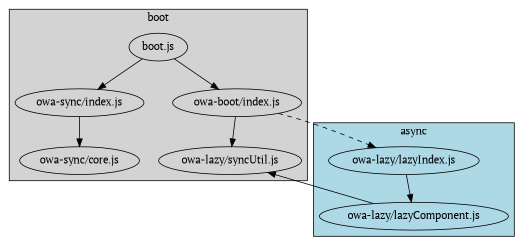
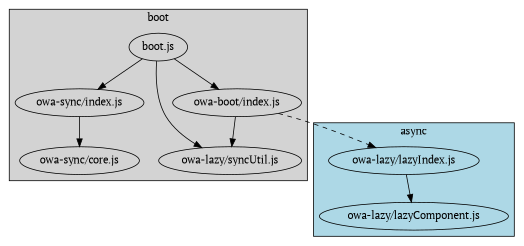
  digraph {
    fontname="PT Serif"
    node [fillcolor=lightgrey fontname="PT Serif" style=filled]
    edge [fontname="PT Serif" fontsize=8]
    n1 [label="boot.js"]
    n2 [label="owa-sync/index.js"]
    n3 [label="owa-sync/core.js"]
    n4 [label="owa-boot/index.js"]
    n5 [label="owa-lazy/syncUtil.js"]
    n6 [fillcolor=lightblue label="owa-lazy/lazyIndex.js"]
    n7 [fillcolor=lightblue label="owa-lazy/lazyComponent.js"]
    subgraph cluster_1 {
      bgcolor=lightgrey
      label=boot
      n1
      n2
      n3
      n4
      n5
    }
    subgraph cluster_2 {
      bgcolor=lightblue
      label=async
      n6
      n7
    }
    n1 -> n2
    n1 -> n4
    n2 -> n3
    n4 -> n5
    n4 -> n6 [style=dashed]
    n6 -> n7
-   n7 -> n5
+   n1 -> n5
  }
